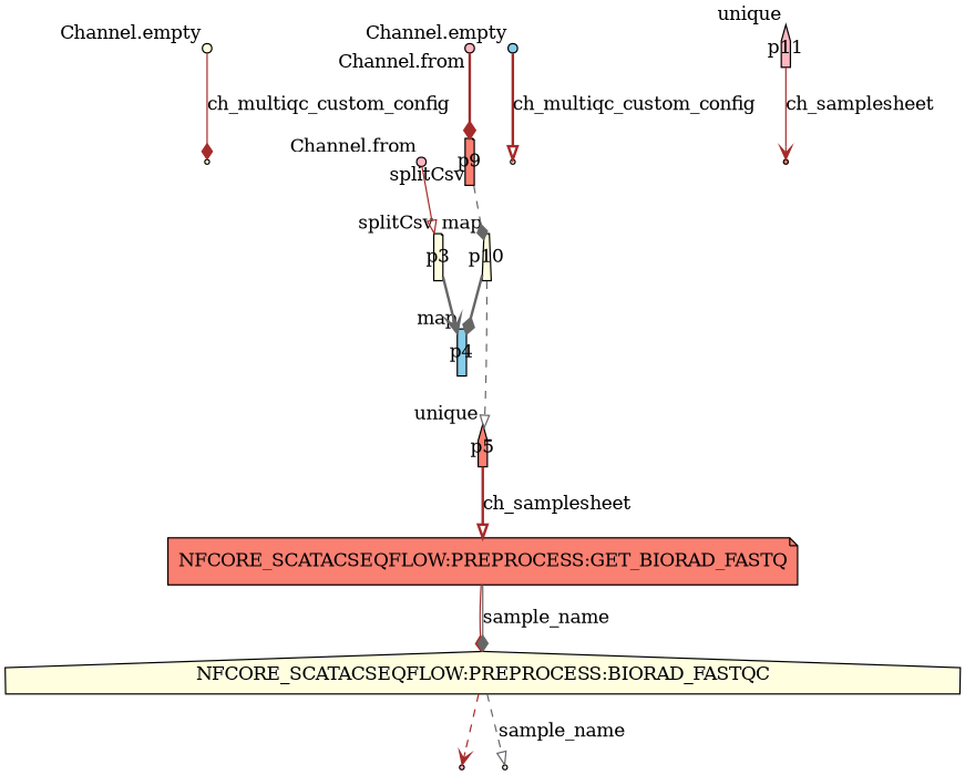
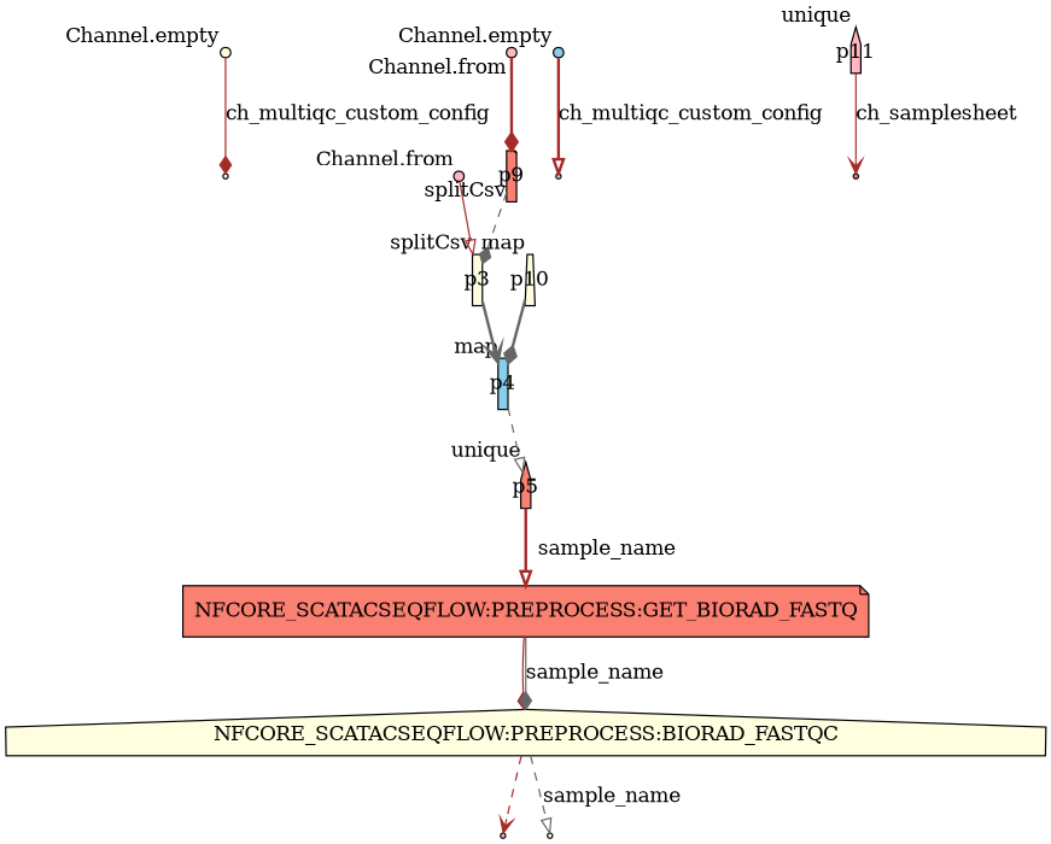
  digraph {
    node [fillcolor=lightyellow fixedsize=true shape=point style=filled]
    edge [arrowhead=diamond color=brown style=solid]
    p0 [width=0.1 xlabel="Channel.empty"]
    p1 [fixedsize=""]
    p2 [fillcolor=lightpink width=0.1 xlabel="Channel.from"]
    p3 [shape=note width=0.1 xlabel=splitCsv]
    p4 [fillcolor=skyblue shape=note width=0.1 xlabel=map]
    p5 [fillcolor=salmon shape=house width=0.1 xlabel=unique]
    n7 [fillcolor=salmon label="NFCORE_SCATACSEQFLOW:PREPROCESS:GET_BIORAD_FASTQ" shape=note fixedsize=""]
    n8 [label="NFCORE_SCATACSEQFLOW:PREPROCESS:BIORAD_FASTQC" shape=house fixedsize=""]
    p16 [fillcolor=lightpink fixedsize=""]
    p15 [fixedsize=""]
    p6 [fillcolor=skyblue width=0.1 xlabel="Channel.empty"]
    p7 [fixedsize=""]
    p8 [fillcolor=lightpink width=0.1 xlabel="Channel.from"]
    p9 [fillcolor=salmon shape=note width=0.1 xlabel=splitCsv]
    p10 [shape=trapezium width=0.1 xlabel=map]
    p11 [fillcolor=lightpink shape=house width=0.1 xlabel=unique]
    p12 [fillcolor=salmon fixedsize=""]
    p0 -> p1 [label=ch_multiqc_custom_config]
    p2 -> p3 [arrowhead=onormal]
    p3 -> p4 [arrowhead=vee color=gray40 style=bold]
-   p10 -> p5 [arrowhead=onormal color=gray40 style=dashed]
-   p5 -> n7 [arrowhead=onormal label=ch_samplesheet style=bold]
+   p4 -> p5 [arrowhead=onormal color=gray40 style=dashed]
+   p5 -> n7 [arrowhead=onormal label=sample_name style=bold]
    n7 -> n8
    n7 -> n8 [color=gray40 label=sample_name]
    n8 -> p16 [arrowhead=vee style=dashed]
    n8 -> p15 [arrowhead=onormal color=gray40 label=sample_name style=dashed]
    p6 -> p7 [arrowhead=onormal label=ch_multiqc_custom_config style=bold]
    p8 -> p9 [style=bold]
-   p9 -> p10 [color=gray40 style=dashed]
+   p9 -> p3 [color=gray40 style=dashed]
    p10 -> p4 [color=gray40 style=bold]
    p11 -> p12 [arrowhead=vee label=ch_samplesheet]
  }
